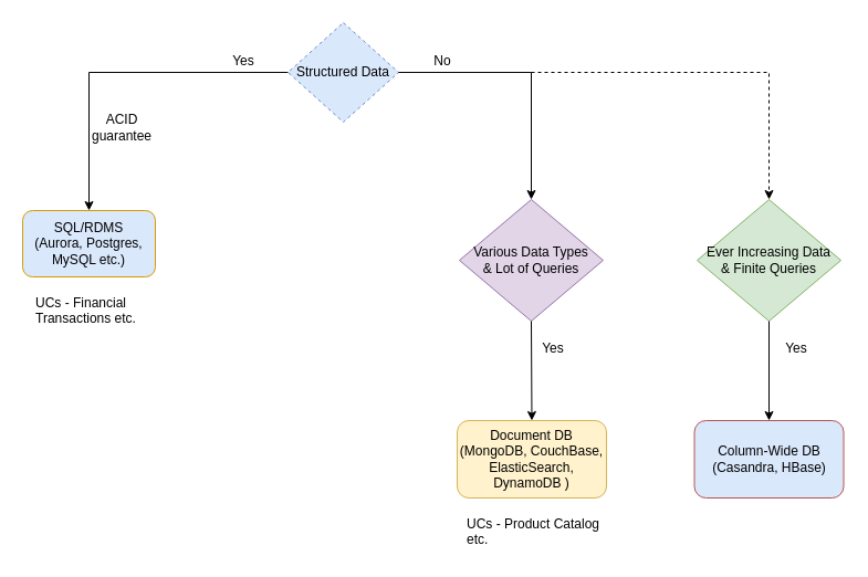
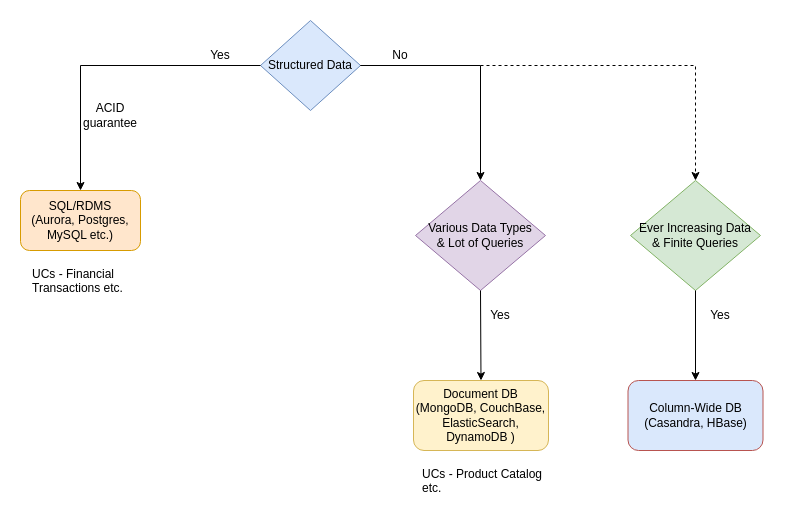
  <mxCell id="0" />
  <mxCell id="1" parent="0" />
- <mxCell id="2" value="Structured Data" style="rhombus;whiteSpace=wrap;html=1;fillColor=#dae8fc;strokeColor=#6c8ebf;dashed=1;" vertex="1" parent="1"><mxGeometry x="260" y="20" width="100" height="90" as="geometry" /></mxCell>
- <mxCell id="3" value="&lt;div&gt;SQL/RDMS &lt;br&gt;&lt;/div&gt;&lt;div&gt;(Aurora, Postgres, MySQL etc.)&lt;br&gt;&lt;/div&gt;" style="rounded=1;whiteSpace=wrap;html=1;fillColor=#dae8fc;strokeColor=#d79b00;" vertex="1" parent="1"><mxGeometry x="20" y="190" width="120" height="60" as="geometry" /></mxCell>
+ <mxCell id="2" value="Structured Data" style="rhombus;whiteSpace=wrap;html=1;fillColor=#dae8fc;strokeColor=#6c8ebf;" vertex="1" parent="1"><mxGeometry x="260" y="20" width="100" height="90" as="geometry" /></mxCell>
+ <mxCell id="3" value="&lt;div&gt;SQL/RDMS &lt;br&gt;&lt;/div&gt;&lt;div&gt;(Aurora, Postgres, MySQL etc.)&lt;br&gt;&lt;/div&gt;" style="rounded=1;whiteSpace=wrap;html=1;fillColor=#ffe6cc;strokeColor=#d79b00;" vertex="1" parent="1"><mxGeometry x="20" y="190" width="120" height="60" as="geometry" /></mxCell>
  <mxCell id="4" value="" style="endArrow=classic;html=1;rounded=0;exitX=0;exitY=0.5;exitDx=0;exitDy=0;entryX=0.5;entryY=0;entryDx=0;entryDy=0;edgeStyle=orthogonalEdgeStyle;" edge="1" parent="1" source="2" target="3"><mxGeometry width="50" height="50" relative="1" as="geometry"><mxPoint x="260" y="290" as="sourcePoint" /><mxPoint x="310" y="240" as="targetPoint" /></mxGeometry></mxCell>
  <mxCell id="5" value="ACID guarantee" style="text;html=1;strokeColor=none;fillColor=none;align=center;verticalAlign=middle;whiteSpace=wrap;rounded=0;" vertex="1" parent="1"><mxGeometry x="80" y="100" width="60" height="30" as="geometry" /></mxCell>
  <mxCell id="6" value="Yes" style="text;html=1;strokeColor=none;fillColor=none;align=center;verticalAlign=middle;whiteSpace=wrap;rounded=0;" vertex="1" parent="1"><mxGeometry x="190" y="40" width="60" height="30" as="geometry" /></mxCell>
  <mxCell id="7" value="&lt;div&gt;Document DB&lt;/div&gt;&lt;div&gt;(MongoDB, CouchBase, ElasticSearch, DynamoDB )&lt;br&gt;&lt;/div&gt;" style="rounded=1;whiteSpace=wrap;html=1;fillColor=#fff2cc;strokeColor=#d6b656;" vertex="1" parent="1"><mxGeometry x="413" y="380" width="135" height="70" as="geometry" /></mxCell>
  <mxCell id="8" value="" style="endArrow=classic;html=1;rounded=0;exitX=1;exitY=0.5;exitDx=0;exitDy=0;edgeStyle=orthogonalEdgeStyle;entryX=0.5;entryY=0;entryDx=0;entryDy=0;" edge="1" parent="1" source="2" target="9"><mxGeometry width="50" height="50" relative="1" as="geometry"><mxPoint x="390" y="290" as="sourcePoint" /><mxPoint x="480" y="180" as="targetPoint" /></mxGeometry></mxCell>
  <mxCell id="9" value="&lt;div&gt;Various Data Types&lt;/div&gt;&lt;div&gt;&amp;amp; Lot of Queries&lt;/div&gt;" style="rhombus;whiteSpace=wrap;html=1;fillColor=#e1d5e7;strokeColor=#9673a6;" vertex="1" parent="1"><mxGeometry x="415" y="180" width="130" height="110" as="geometry" /></mxCell>
  <mxCell id="10" value="" style="endArrow=classic;html=1;rounded=0;exitX=0.5;exitY=1;exitDx=0;exitDy=0;entryX=0.5;entryY=0;entryDx=0;entryDy=0;" edge="1" parent="1" source="9" target="7"><mxGeometry width="50" height="50" relative="1" as="geometry"><mxPoint x="290" y="290" as="sourcePoint" /><mxPoint x="483" y="390" as="targetPoint" /></mxGeometry></mxCell>
  <mxCell id="11" value="Yes" style="text;html=1;strokeColor=none;fillColor=none;align=center;verticalAlign=middle;whiteSpace=wrap;rounded=0;" vertex="1" parent="1"><mxGeometry x="470" y="300" width="60" height="30" as="geometry" /></mxCell>
  <mxCell id="12" value="&lt;div&gt;Ever Increasing Data&lt;/div&gt;&lt;div&gt;&amp;amp; Finite Queries&lt;br&gt; &lt;/div&gt;" style="rhombus;whiteSpace=wrap;html=1;fillColor=#d5e8d4;strokeColor=#82b366;" vertex="1" parent="1"><mxGeometry x="630" y="180" width="130" height="110" as="geometry" /></mxCell>
  <mxCell id="13" value="UCs - Product Catalog etc." style="text;whiteSpace=wrap;html=1;" vertex="1" parent="1"><mxGeometry x="420" y="460" width="140" height="40" as="geometry" /></mxCell>
  <mxCell id="14" value="UCs - Financial Transactions etc. " style="text;whiteSpace=wrap;html=1;" vertex="1" parent="1"><mxGeometry x="30" y="260" width="150" height="40" as="geometry" /></mxCell>
  <mxCell id="15" value="" style="endArrow=classic;html=1;rounded=0;exitX=1;exitY=0.5;exitDx=0;exitDy=0;entryX=0.5;entryY=0;entryDx=0;entryDy=0;edgeStyle=orthogonalEdgeStyle;dashed=1;" edge="1" parent="1" source="2" target="12"><mxGeometry width="50" height="50" relative="1" as="geometry"><mxPoint x="290" y="340" as="sourcePoint" /><mxPoint x="340" y="290" as="targetPoint" /></mxGeometry></mxCell>
  <mxCell id="16" value="&lt;div&gt;Column-Wide DB&lt;br&gt;&lt;/div&gt;&lt;div&gt;(Casandra, HBase)&lt;br&gt;&lt;/div&gt;" style="rounded=1;whiteSpace=wrap;html=1;fillColor=#dae8fc;strokeColor=#b85450;" vertex="1" parent="1"><mxGeometry x="627.5" y="380" width="135" height="70" as="geometry" /></mxCell>
  <mxCell id="17" value="" style="endArrow=classic;html=1;rounded=0;exitX=0.5;exitY=1;exitDx=0;exitDy=0;entryX=0.5;entryY=0;entryDx=0;entryDy=0;" edge="1" parent="1" source="12" target="16"><mxGeometry width="50" height="50" relative="1" as="geometry"><mxPoint x="290" y="340" as="sourcePoint" /><mxPoint x="340" y="290" as="targetPoint" /></mxGeometry></mxCell>
  <mxCell id="18" value="Yes" style="text;html=1;strokeColor=none;fillColor=none;align=center;verticalAlign=middle;whiteSpace=wrap;rounded=0;" vertex="1" parent="1"><mxGeometry x="690" y="300" width="60" height="30" as="geometry" /></mxCell>
  <mxCell id="19" value="No" style="text;html=1;strokeColor=none;fillColor=none;align=center;verticalAlign=middle;whiteSpace=wrap;rounded=0;" vertex="1" parent="1"><mxGeometry x="370" y="40" width="60" height="30" as="geometry" /></mxCell>
